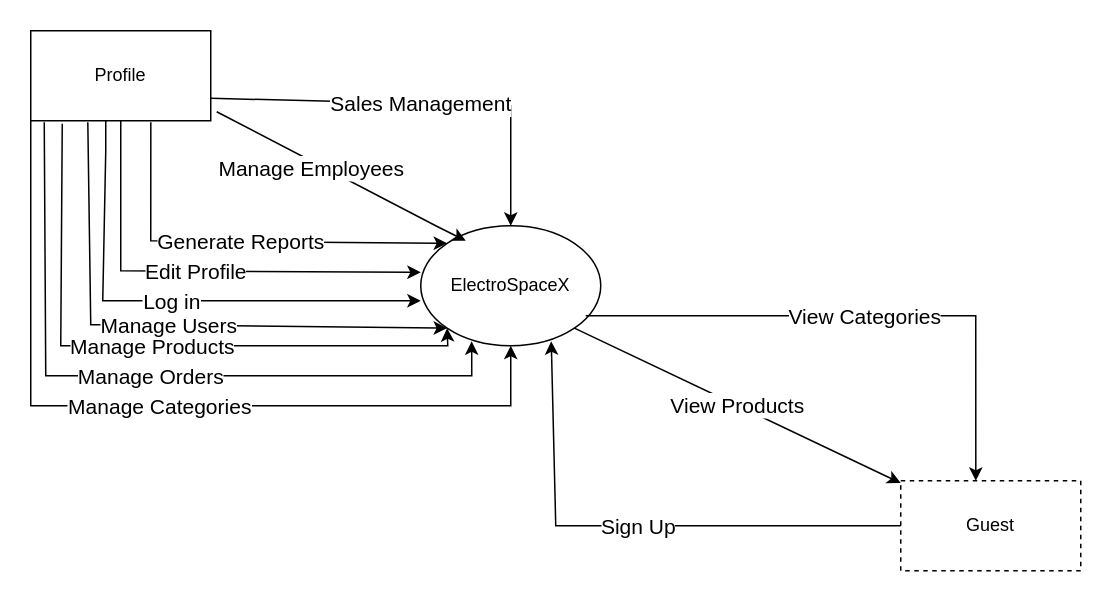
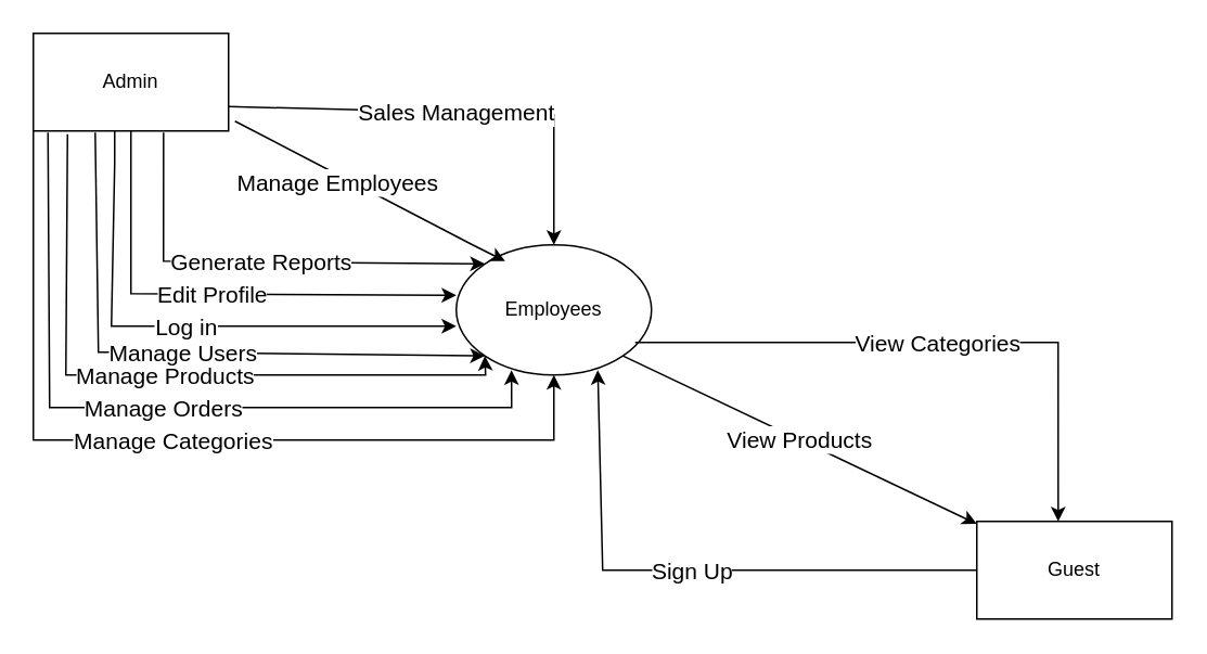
  <mxCell id="0" />
  <mxCell id="1" parent="0" />
- <mxCell id="2" value="ElectroSpaceX" style="ellipse;whiteSpace=wrap;html=1;" vertex="1" parent="1"><mxGeometry x="280" y="150" width="120" height="80" as="geometry" /></mxCell>
- <mxCell id="3" value="Guest" style="rounded=0;whiteSpace=wrap;html=1;dashed=1;" vertex="1" parent="1"><mxGeometry x="600" y="320" width="120" height="60" as="geometry" /></mxCell>
- <mxCell id="4" value="Profile" style="rounded=0;whiteSpace=wrap;html=1;" vertex="1" parent="1"><mxGeometry x="20" y="20" width="120" height="60" as="geometry" /></mxCell>
+ <mxCell id="2" value="Employees" style="ellipse;whiteSpace=wrap;html=1;" vertex="1" parent="1"><mxGeometry x="280" y="150" width="120" height="80" as="geometry" /></mxCell>
+ <mxCell id="3" value="Guest" style="rounded=0;whiteSpace=wrap;html=1;" vertex="1" parent="1"><mxGeometry x="600" y="320" width="120" height="60" as="geometry" /></mxCell>
+ <mxCell id="4" value="Admin" style="rounded=0;whiteSpace=wrap;html=1;" vertex="1" parent="1"><mxGeometry x="20" y="20" width="120" height="60" as="geometry" /></mxCell>
  <mxCell id="5" value="" style="endArrow=classic;html=1;rounded=0;" edge="1" parent="1"><mxGeometry relative="1" as="geometry"><mxPoint x="70" y="80" as="sourcePoint" /><mxPoint x="280" y="200" as="targetPoint" /><Array as="points"><mxPoint x="70" y="100" /><mxPoint x="68" y="200" /></Array></mxGeometry></mxCell>
  <mxCell id="6" value="&lt;font style=&quot;font-size: 14px;&quot;&gt;Log in&lt;/font&gt;" style="edgeLabel;resizable=0;html=1;align=center;verticalAlign=middle;" connectable="0" vertex="1" parent="5"><mxGeometry relative="1" as="geometry" /></mxCell>
  <mxCell id="7" value="" style="endArrow=classic;html=1;rounded=0;exitX=0;exitY=1;exitDx=0;exitDy=0;entryX=0.5;entryY=1;entryDx=0;entryDy=0;" edge="1" parent="1" source="4" target="2"><mxGeometry relative="1" as="geometry"><mxPoint x="20" y="250" as="sourcePoint" /><mxPoint x="250" y="240" as="targetPoint" /><Array as="points"><mxPoint x="20" y="270" /><mxPoint x="340" y="270" /></Array></mxGeometry></mxCell>
  <mxCell id="8" value="&lt;font style=&quot;font-size: 14px;&quot;&gt;Manage Categories&lt;/font&gt;" style="edgeLabel;resizable=0;html=1;align=center;verticalAlign=middle;" connectable="0" vertex="1" parent="7"><mxGeometry relative="1" as="geometry" /></mxCell>
  <mxCell id="9" value="" style="endArrow=classic;html=1;rounded=0;fontSize=14;exitX=0.075;exitY=1.017;exitDx=0;exitDy=0;exitPerimeter=0;entryX=0.283;entryY=0.963;entryDx=0;entryDy=0;entryPerimeter=0;" edge="1" parent="1" source="4" target="2"><mxGeometry relative="1" as="geometry"><mxPoint x="30" y="250" as="sourcePoint" /><mxPoint x="410" y="260" as="targetPoint" /><Array as="points"><mxPoint x="30" y="250" /><mxPoint x="314" y="250" /></Array></mxGeometry></mxCell>
  <mxCell id="10" value="Manage Orders" style="edgeLabel;resizable=0;html=1;align=center;verticalAlign=middle;fontSize=14;" connectable="0" vertex="1" parent="9"><mxGeometry relative="1" as="geometry" /></mxCell>
  <mxCell id="11" value="" style="endArrow=classic;html=1;rounded=0;fontSize=14;exitX=0.175;exitY=1.033;exitDx=0;exitDy=0;exitPerimeter=0;entryX=0;entryY=1;entryDx=0;entryDy=0;" edge="1" parent="1" source="4" target="2"><mxGeometry relative="1" as="geometry"><mxPoint x="60" y="230" as="sourcePoint" /><mxPoint x="440" y="270" as="targetPoint" /><Array as="points"><mxPoint x="40" y="230" /><mxPoint x="298" y="230" /></Array></mxGeometry></mxCell>
  <mxCell id="12" value="Manage Products" style="edgeLabel;resizable=0;html=1;align=center;verticalAlign=middle;fontSize=14;" connectable="0" vertex="1" parent="11"><mxGeometry relative="1" as="geometry" /></mxCell>
  <mxCell id="13" value="" style="endArrow=classic;html=1;rounded=0;fontSize=14;entryX=0;entryY=1;entryDx=0;entryDy=0;exitX=0.317;exitY=1.017;exitDx=0;exitDy=0;exitPerimeter=0;" edge="1" parent="1" source="4" target="2"><mxGeometry relative="1" as="geometry"><mxPoint x="59" y="100" as="sourcePoint" /><mxPoint x="280" y="216" as="targetPoint" /><Array as="points"><mxPoint x="60" y="216" /><mxPoint x="90" y="216" /></Array></mxGeometry></mxCell>
  <mxCell id="14" value="Manage Users" style="edgeLabel;resizable=0;html=1;align=center;verticalAlign=middle;fontSize=14;" connectable="0" vertex="1" parent="13"><mxGeometry relative="1" as="geometry" /></mxCell>
  <mxCell id="15" value="" style="endArrow=classic;html=1;rounded=0;fontSize=14;exitX=0.5;exitY=1;exitDx=0;exitDy=0;entryX=0;entryY=0.388;entryDx=0;entryDy=0;entryPerimeter=0;" edge="1" parent="1" source="4" target="2"><mxGeometry relative="1" as="geometry"><mxPoint x="120" y="140" as="sourcePoint" /><mxPoint x="220" y="140" as="targetPoint" /><Array as="points"><mxPoint x="80" y="180" /></Array></mxGeometry></mxCell>
  <mxCell id="16" value="Edit Profile" style="edgeLabel;resizable=0;html=1;align=center;verticalAlign=middle;fontSize=14;" connectable="0" vertex="1" parent="15"><mxGeometry relative="1" as="geometry" /></mxCell>
  <mxCell id="17" value="" style="endArrow=classic;html=1;rounded=0;fontSize=14;exitX=0.667;exitY=1.017;exitDx=0;exitDy=0;exitPerimeter=0;entryX=0;entryY=0;entryDx=0;entryDy=0;" edge="1" parent="1" source="4" target="2"><mxGeometry relative="1" as="geometry"><mxPoint x="110" y="160" as="sourcePoint" /><mxPoint x="210" y="160" as="targetPoint" /><Array as="points"><mxPoint x="100" y="160" /></Array></mxGeometry></mxCell>
  <mxCell id="18" value="Generate Reports" style="edgeLabel;resizable=0;html=1;align=center;verticalAlign=middle;fontSize=14;" connectable="0" vertex="1" parent="17"><mxGeometry relative="1" as="geometry" /></mxCell>
  <mxCell id="19" value="" style="endArrow=classic;html=1;rounded=0;fontSize=14;entryX=0.5;entryY=0;entryDx=0;entryDy=0;exitX=1.033;exitY=0.9;exitDx=0;exitDy=0;exitPerimeter=0;" edge="1" parent="1" source="4"><mxGeometry relative="1" as="geometry"><mxPoint x="180" y="90" as="sourcePoint" /><mxPoint x="310" y="160" as="targetPoint" /><Array as="points"><mxPoint x="290" y="150" /></Array></mxGeometry></mxCell>
  <mxCell id="20" value="Manage Employees" style="edgeLabel;resizable=0;html=1;align=center;verticalAlign=middle;fontSize=14;" connectable="0" vertex="1" parent="19"><mxGeometry relative="1" as="geometry"><mxPoint x="-20" y="-5" as="offset" /></mxGeometry></mxCell>
  <mxCell id="21" value="" style="endArrow=classic;html=1;rounded=0;fontSize=14;entryX=0.5;entryY=0;entryDx=0;entryDy=0;exitX=1;exitY=0.75;exitDx=0;exitDy=0;" edge="1" parent="1" source="4" target="2"><mxGeometry relative="1" as="geometry"><mxPoint x="140" y="49.5" as="sourcePoint" /><mxPoint x="590" y="50" as="targetPoint" /><Array as="points"><mxPoint x="340" y="70" /></Array></mxGeometry></mxCell>
  <mxCell id="22" value="Sales Management" style="edgeLabel;resizable=0;html=1;align=center;verticalAlign=middle;fontSize=14;" connectable="0" vertex="1" parent="21"><mxGeometry relative="1" as="geometry" /></mxCell>
  <mxCell id="23" value="" style="endArrow=classic;html=1;rounded=0;fontSize=14;exitX=1;exitY=1;exitDx=0;exitDy=0;" edge="1" parent="1" source="2" target="3"><mxGeometry relative="1" as="geometry"><mxPoint x="460" y="300" as="sourcePoint" /><mxPoint x="560" y="300" as="targetPoint" /></mxGeometry></mxCell>
  <mxCell id="24" value="View Products" style="edgeLabel;resizable=0;html=1;align=center;verticalAlign=middle;fontSize=14;" connectable="0" vertex="1" parent="23"><mxGeometry relative="1" as="geometry" /></mxCell>
  <mxCell id="25" value="" style="endArrow=classic;html=1;rounded=0;fontSize=14;entryX=0.417;entryY=0;entryDx=0;entryDy=0;entryPerimeter=0;" edge="1" parent="1" target="3"><mxGeometry relative="1" as="geometry"><mxPoint x="390" y="210" as="sourcePoint" /><mxPoint x="750" y="210" as="targetPoint" /><Array as="points"><mxPoint x="650" y="210" /></Array></mxGeometry></mxCell>
  <mxCell id="26" value="View Categories" style="edgeLabel;resizable=0;html=1;align=center;verticalAlign=middle;fontSize=14;" connectable="0" vertex="1" parent="25"><mxGeometry relative="1" as="geometry" /></mxCell>
  <mxCell id="27" value="" style="endArrow=classic;html=1;rounded=0;fontSize=14;entryX=0.725;entryY=0.963;entryDx=0;entryDy=0;entryPerimeter=0;exitX=0;exitY=0.5;exitDx=0;exitDy=0;" edge="1" parent="1" source="3" target="2"><mxGeometry relative="1" as="geometry"><mxPoint x="450" y="430" as="sourcePoint" /><mxPoint x="460" y="340" as="targetPoint" /><Array as="points"><mxPoint x="370" y="350" /></Array></mxGeometry></mxCell>
  <mxCell id="28" value="Sign Up" style="edgeLabel;resizable=0;html=1;align=center;verticalAlign=middle;fontSize=14;" connectable="0" vertex="1" parent="27"><mxGeometry relative="1" as="geometry" /></mxCell>
